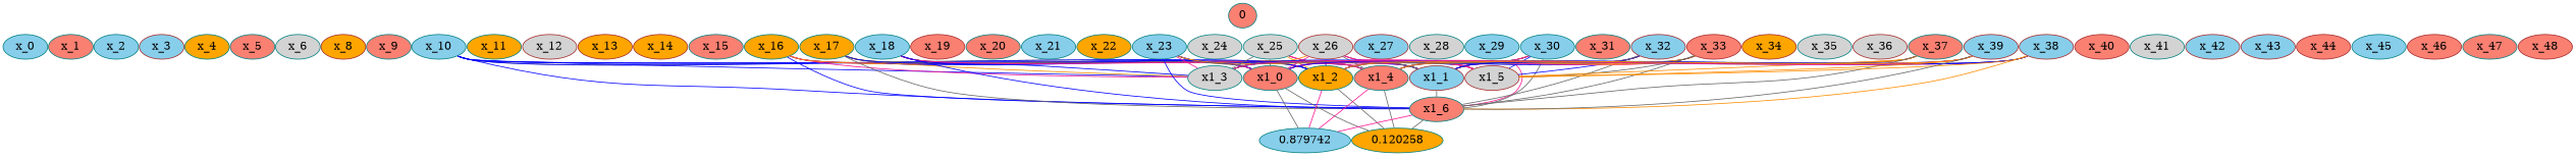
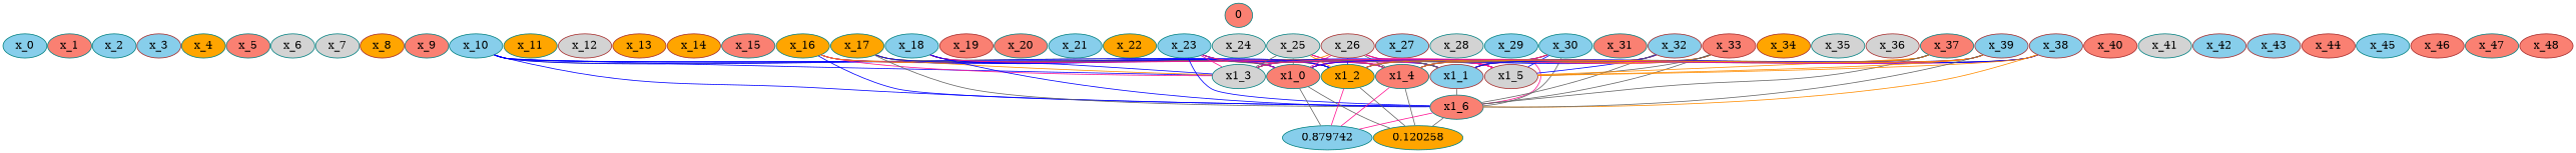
  graph {
    nodesep=0
    ranksep=0
    node [color=teal fillcolor=salmon style=filled]
    edge [bgcolor="purple:pink" color=yellow nodesep=0]
    n1 [height=0.2 label=0 width=0.2]
    x_0 [fillcolor=skyblue height=0.2 width=0.2]
    x_1 [height=0.2 width=0.2]
    x_2 [fillcolor=skyblue height=0.2 width=0.2]
    x_3 [color=brown fillcolor=skyblue height=0.2 width=0.2]
    x_4 [fillcolor=orange height=0.2 width=0.2]
    x_5 [height=0.2 width=0.2]
    x_6 [fillcolor=lightgrey height=0.2 width=0.2]
+   x_7 [fillcolor=lightgrey height=0.2 width=0.2]
    x_8 [color=brown fillcolor=orange height=0.2 width=0.2]
    x_9 [height=0.2 width=0.2]
    x_10 [fillcolor=skyblue height=0.2 width=0.2]
    x_11 [fillcolor=orange height=0.2 width=0.2]
    x_12 [color=brown fillcolor=lightgrey height=0.2 width=0.2]
    x_13 [color=brown fillcolor=orange height=0.2 width=0.2]
    x_14 [color=brown fillcolor=orange height=0.2 width=0.2]
    x_15 [height=0.2 width=0.2]
    x_16 [fillcolor=orange height=0.2 width=0.2]
    x_17 [fillcolor=orange height=0.2 width=0.2]
    x_18 [fillcolor=skyblue height=0.2 width=0.2]
    x_19 [color=brown height=0.2 width=0.2]
    x_20 [height=0.2 width=0.2]
    x_21 [fillcolor=skyblue height=0.2 width=0.2]
    x_22 [fillcolor=orange height=0.2 width=0.2]
    x_23 [fillcolor=skyblue height=0.2 width=0.2]
    x_24 [fillcolor=lightgrey height=0.2 width=0.2]
    x_25 [fillcolor=lightgrey height=0.2 width=0.2]
    x_26 [color=brown fillcolor=lightgrey height=0.2 width=0.2]
    x_27 [color=brown fillcolor=skyblue height=0.2 width=0.2]
    x_28 [fillcolor=lightgrey height=0.2 width=0.2]
    x_29 [fillcolor=skyblue height=0.2 width=0.2]
    x_30 [fillcolor=skyblue height=0.2 width=0.2]
    x_31 [height=0.2 width=0.2]
    x_32 [color=brown fillcolor=skyblue height=0.2 width=0.2]
    x_33 [color=brown height=0.2 width=0.2]
    x_34 [color=brown fillcolor=orange height=0.2 width=0.2]
    x_35 [fillcolor=lightgrey height=0.2 width=0.2]
    x_36 [color=brown fillcolor=lightgrey height=0.2 width=0.2]
    x_37 [height=0.2 width=0.2]
    x_38 [color=brown fillcolor=skyblue height=0.2 width=0.2]
    x_39 [color=brown fillcolor=skyblue height=0.2 width=0.2]
    x_40 [color=brown height=0.2 width=0.2]
    x_41 [fillcolor=lightgrey height=0.2 width=0.2]
    x_42 [color=brown fillcolor=skyblue height=0.2 width=0.2]
    x_43 [color=brown fillcolor=skyblue height=0.2 width=0.2]
    x_44 [color=brown height=0.2 width=0.2]
    x_45 [fillcolor=skyblue height=0.2 width=0.2]
    x_46 [color=brown height=0.2 width=0.2]
    x_47 [height=0.2 width=0.2]
    x_48 [color=brown height=0.2 width=0.2]
    x1_0 [height=0.2 width=0.2]
    x1_1 [color=brown fillcolor=skyblue height=0.2 width=0.2]
    x1_2 [fillcolor=orange height=0.2 width=0.2]
    x1_3 [fillcolor=lightgrey height=0.2 width=0.2]
    x1_4 [height=0.2 width=0.2]
    x1_5 [color=brown fillcolor=lightgrey height=0.2 width=0.2]
    x1_6 [height=0.2 width=0.2]
    n58 [fillcolor=skyblue height=0.2 label=0.879742 width=0.2]
    n59 [fillcolor=orange height=0.2 label=0.120258 width=0.2]
    n1 -- x_0 [style=invis]
    n1 -- x_1 [style=invis]
    n1 -- x_2 [style=invis]
    n1 -- x_3 [style=invis]
    n1 -- x_4 [style=invis]
    n1 -- x_5 [style=invis]
    n1 -- x_6 [style=invis]
+   n1 -- x_7 [style=invis]
    n1 -- x_8 [style=invis]
    n1 -- x_9 [style=invis]
    n1 -- x_10 [style=invis]
    n1 -- x_11 [style=invis]
    n1 -- x_12 [style=invis]
    n1 -- x_13 [style=invis]
    n1 -- x_14 [style=invis]
    n1 -- x_15 [style=invis]
    n1 -- x_16 [style=invis]
    n1 -- x_17 [style=invis]
    n1 -- x_18 [style=invis]
    n1 -- x_19 [style=invis]
    n1 -- x_20 [style=invis]
    n1 -- x_21 [style=invis]
    n1 -- x_22 [style=invis]
    n1 -- x_23 [style=invis]
    n1 -- x_24 [style=invis]
    n1 -- x_25 [style=invis]
    n1 -- x_26 [style=invis]
    n1 -- x_27 [style=invis]
    n1 -- x_28 [style=invis]
    n1 -- x_29 [style=invis]
    n1 -- x_30 [style=invis]
    n1 -- x_31 [style=invis]
    n1 -- x_32 [style=invis]
    n1 -- x_33 [style=invis]
    n1 -- x_34 [style=invis]
    n1 -- x_35 [style=invis]
    n1 -- x_36 [style=invis]
    n1 -- x_37 [style=invis]
    n1 -- x_38 [style=invis]
    n1 -- x_39 [style=invis]
    n1 -- x_40 [style=invis]
    n1 -- x_41 [style=invis]
    n1 -- x_42 [style=invis]
    n1 -- x_43 [style=invis]
    n1 -- x_44 [style=invis]
    n1 -- x_45 [style=invis]
    n1 -- x_46 [style=invis]
    n1 -- x_47 [style=invis]
    n1 -- x_48 [style=invis]
    x_10 -- x1_0 [color=gray40]
    x_10 -- x1_1 [color=blue]
    x_10 -- x1_2 [color=blue]
    x_10 -- x1_3 [color=blue]
    x_10 -- x1_4 [color=blue]
    x_10 -- x1_5 [color=blue]
    x_10 -- x1_6 [color=blue]
    x_16 -- x1_0 [color=darkorange]
    x_16 -- x1_1 [color=blue]
    x_16 -- x1_2 [color=gray40]
    x_16 -- x1_3 [color=deeppink]
    x_16 -- x1_4 [color=deeppink]
    x_16 -- x1_5 [color=darkorange]
    x_16 -- x1_6 [color=blue]
    x_17 -- x1_0 [color=blue]
    x_17 -- x1_1 [color=darkorange]
    x_17 -- x1_2 [color=gray40]
    x_17 -- x1_3 [color=darkorange]
    x_17 -- x1_4 [color=gray40]
    x_17 -- x1_5 [color=blue]
    x_17 -- x1_6 [color=gray40]
    x_18 -- x1_0 [color=blue]
    x_18 -- x1_1 [color=deeppink]
    x_18 -- x1_2 [color=blue]
    x_18 -- x1_3 [color=blue]
    x_18 -- x1_4 [color=gray40]
    x_18 -- x1_5 [color=deeppink]
    x_18 -- x1_6 [color=blue]
    x_23 -- x1_0 [color=deeppink]
    x_23 -- x1_1 [color=blue]
    x_23 -- x1_2 [color=blue]
    x_23 -- x1_3 [color=deeppink]
    x_23 -- x1_4 [color=gray40]
-   x_23 -- x1_5 [color=darkorange]
+   x_23 -- x1_5 [color=deeppink]
    x_23 -- x1_6 [color=blue]
    x_25 -- x1_0 [color=gray40]
    x_25 -- x1_1 [color=gray40]
    x_25 -- x1_2 [color=darkorange]
    x_25 -- x1_3 [color=gray40]
    x_25 -- x1_4 [color=deeppink]
    x_25 -- x1_5 [color=deeppink]
    x_26 -- x1_0 [color=deeppink]
    x_26 -- x1_1 [color=gray40]
    x_26 -- x1_2 [color=blue]
    x_26 -- x1_3 [color=darkorange]
    x_26 -- x1_4 [color=gray40]
    x_26 -- x1_5 [color=deeppink]
    x_26 -- x1_6 [color=deeppink]
    x_30 -- x1_0 [color=gray40]
    x_30 -- x1_1 [color=darkorange]
    x_30 -- x1_2 [color=deeppink]
    x_30 -- x1_3 [color=gray40]
    x_30 -- x1_4 [color=deeppink]
    x_30 -- x1_5 [color=blue]
    x_30 -- x1_6 [color=gray40]
    x_32 -- x1_0 [color=gray40]
    x_32 -- x1_1 [color=blue]
    x_32 -- x1_2 [color=deeppink]
    x_32 -- x1_3 [color=blue]
    x_32 -- x1_4 [color=darkorange]
    x_32 -- x1_5 [color=blue]
    x_32 -- x1_6 [color=gray40]
    x_33 -- x1_0 [color=deeppink]
    x_33 -- x1_1 [color=deeppink]
    x_33 -- x1_2 [color=darkorange]
    x_33 -- x1_3 [color=gray40]
    x_33 -- x1_4 [color=darkorange]
    x_33 -- x1_5 [color=gray40]
    x_33 -- x1_6 [color=gray40]
    x_37 -- x1_0 [color=deeppink]
    x_37 -- x1_1 [color=blue]
    x_37 -- x1_2 [color=darkorange]
    x_37 -- x1_3 [color=gray40]
    x_37 -- x1_4 [color=darkorange]
    x_37 -- x1_5 [color=darkorange]
    x_37 -- x1_6 [color=gray40]
    x_38 -- x1_0 [color=deeppink]
    x_38 -- x1_1 [color=gray40]
    x_38 -- x1_2 [color=blue]
    x_38 -- x1_4 [color=blue]
    x_38 -- x1_5 [color=darkorange]
    x_38 -- x1_6 [color=darkorange]
    x_39 -- x1_0 [color=blue]
    x_39 -- x1_1 [color=blue]
    x_39 -- x1_2 [color=darkorange]
    x_39 -- x1_3 [color=deeppink]
    x_39 -- x1_4 [color=darkorange]
    x_39 -- x1_5 [color=darkorange]
    x_39 -- x1_6 [color=gray40]
    x1_0 -- n58 [color=gray40]
    x1_0 -- n59 [color=gray40]
    x1_1 -- x1_6 [color=gray40]
    x1_2 -- n58 [color=deeppink]
    x1_2 -- n59 [color=gray40]
    x1_4 -- n58 [color=deeppink]
    x1_4 -- n59 [color=gray40]
    x1_6 -- n58 [color=deeppink]
    x1_6 -- n59 [color=gray40]
  }
